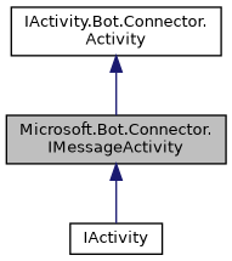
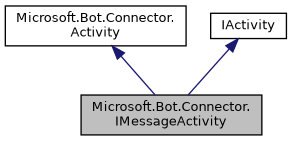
  digraph {
    node [color=black fillcolor=white fontname=Helvetica fontsize=10 shape=record style=filled]
    edge [color=midnightblue dir=back fontname=Helvetica fontsize=10 labelfontname=Helvetica labelfontsize=10 style=solid]
    n1 [fillcolor=grey75 fontcolor=black height=0.2 label="Microsoft.Bot.Connector.\lIMessageActivity" width=0.4]
-   n2 [height=0.2 label="IActivity.Bot.Connector.\lActivity" width=0.4]
+   n2 [height=0.2 label="Microsoft.Bot.Connector.\lActivity" width=0.4]
    n3 [height=0.2 label=IActivity width=0.4]
    n2 -> n1
-   n1 -> n3
+   n3 -> n1
  }
